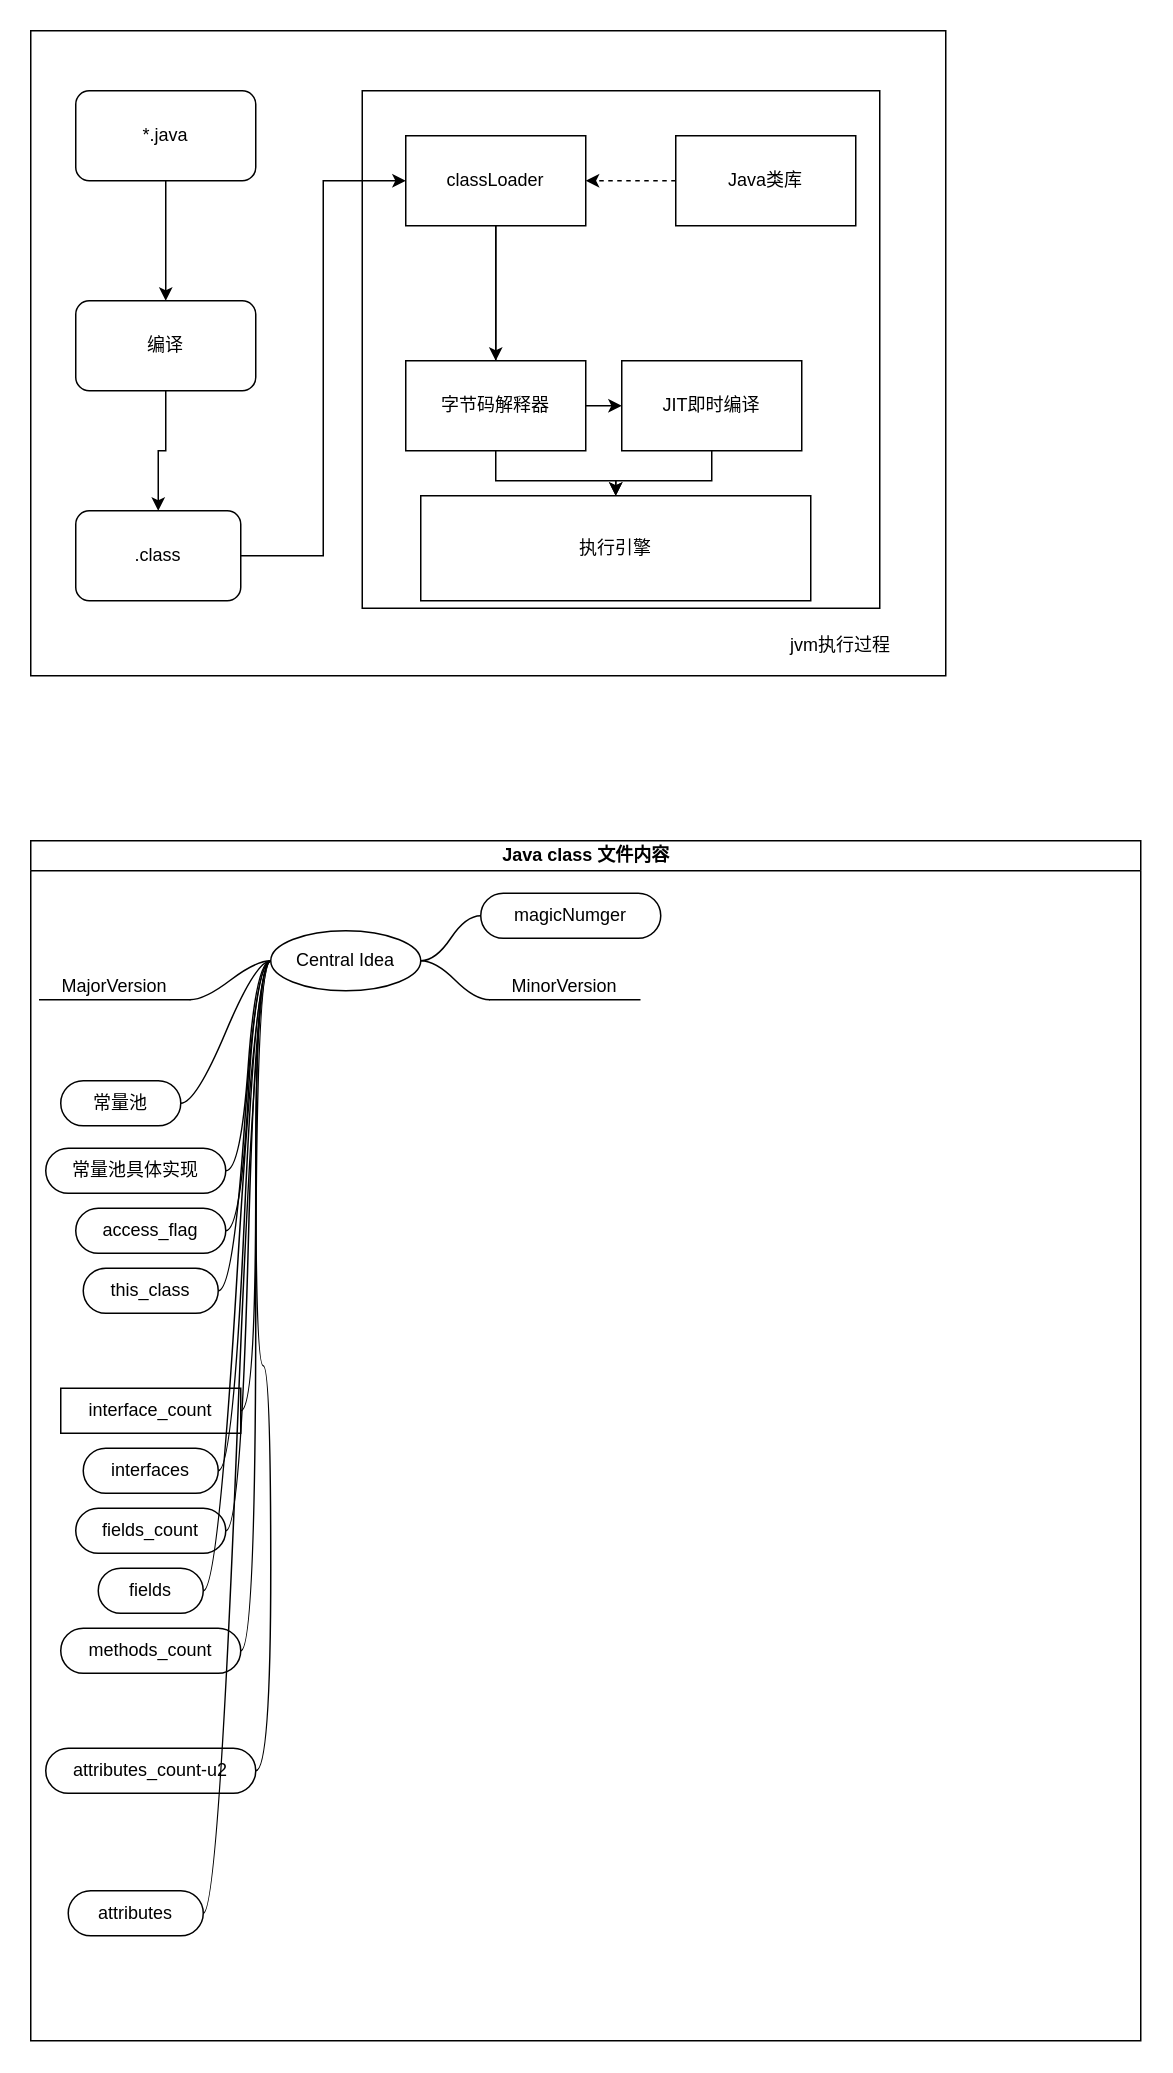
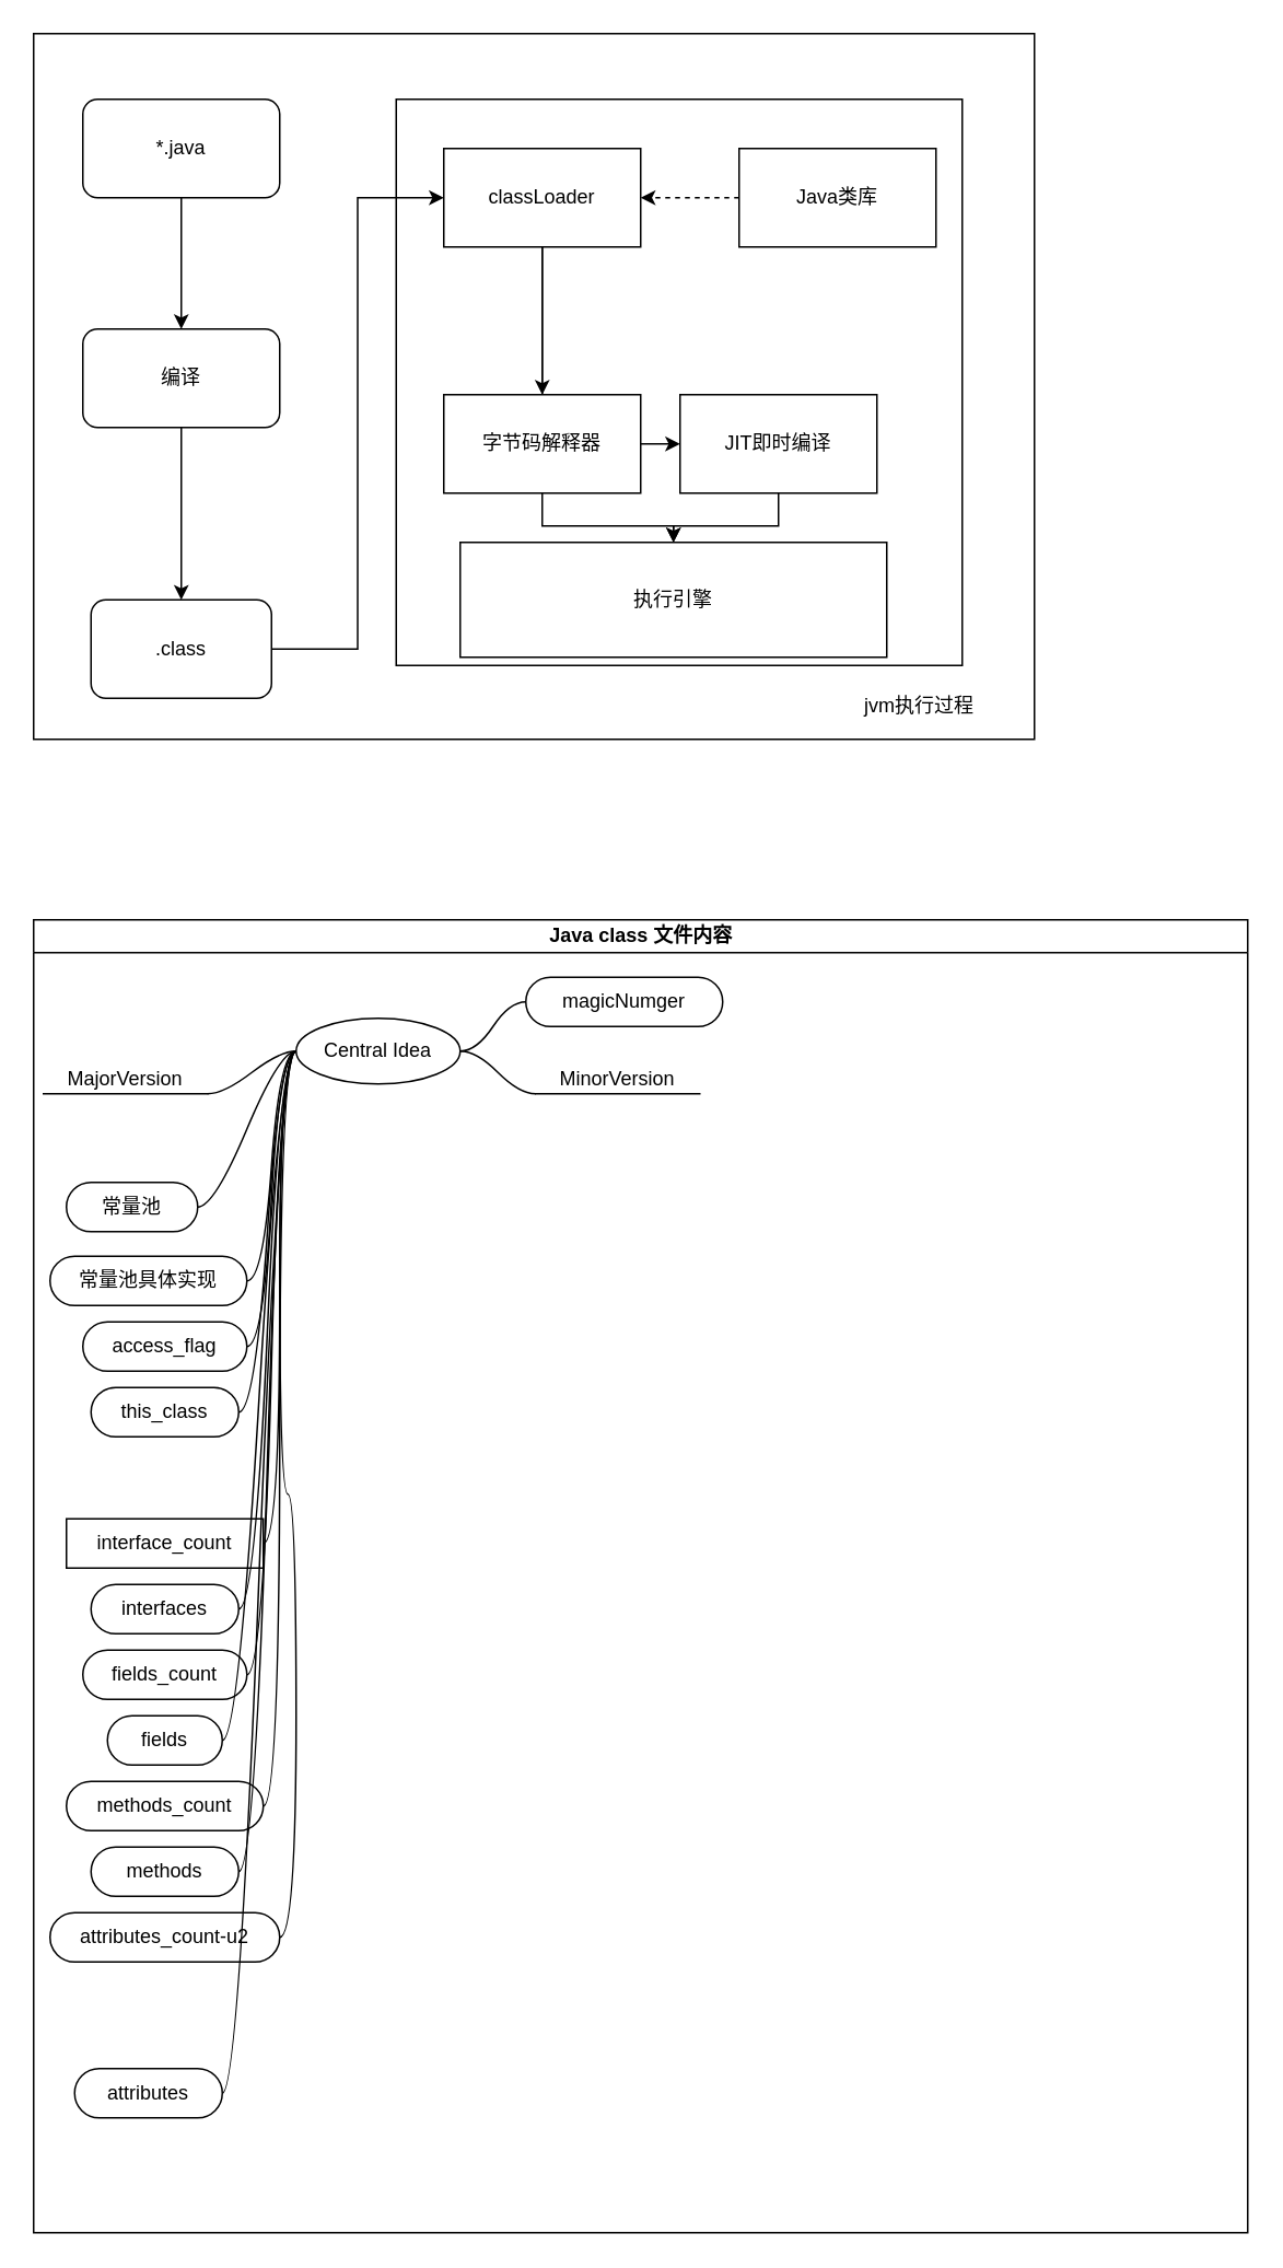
  <mxCell id="0" />
  <mxCell id="1" parent="0" />
  <mxCell id="2" value="" style="rounded=0;whiteSpace=wrap;html=1;" vertex="1" parent="1"><mxGeometry x="20" y="20" width="610" height="430" as="geometry" /></mxCell>
  <mxCell id="3" value="" style="whiteSpace=wrap;html=1;aspect=fixed;" vertex="1" parent="1"><mxGeometry x="241" y="60" width="345" height="345" as="geometry" /></mxCell>
  <mxCell id="4" value="" style="edgeStyle=orthogonalEdgeStyle;rounded=0;orthogonalLoop=1;jettySize=auto;html=1;" edge="1" parent="1" source="5" target="7"><mxGeometry relative="1" as="geometry" /></mxCell>
  <mxCell id="5" value="*.java" style="rounded=1;whiteSpace=wrap;html=1;" vertex="1" parent="1"><mxGeometry x="50" y="60" width="120" height="60" as="geometry" /></mxCell>
  <mxCell id="6" value="" style="edgeStyle=orthogonalEdgeStyle;rounded=0;orthogonalLoop=1;jettySize=auto;html=1;" edge="1" parent="1" source="7" target="9"><mxGeometry relative="1" as="geometry" /></mxCell>
  <mxCell id="7" value="编译" style="rounded=1;whiteSpace=wrap;html=1;" vertex="1" parent="1"><mxGeometry x="50" y="200" width="120" height="60" as="geometry" /></mxCell>
  <mxCell id="8" style="edgeStyle=orthogonalEdgeStyle;rounded=0;orthogonalLoop=1;jettySize=auto;html=1;entryX=0;entryY=0.5;entryDx=0;entryDy=0;" edge="1" parent="1" source="9" target="12"><mxGeometry relative="1" as="geometry" /></mxCell>
- <mxCell id="9" value=".class" style="rounded=1;whiteSpace=wrap;html=1;" vertex="1" parent="1"><mxGeometry x="50" y="340" width="110" height="60" as="geometry" /></mxCell>
+ <mxCell id="9" value=".class" style="rounded=1;whiteSpace=wrap;html=1;" vertex="1" parent="1"><mxGeometry x="55" y="365" width="110" height="60" as="geometry" /></mxCell>
  <mxCell id="10" value="" style="edgeStyle=orthogonalEdgeStyle;rounded=0;orthogonalLoop=1;jettySize=auto;html=1;" edge="1" parent="1" source="12" target="14"><mxGeometry relative="1" as="geometry" /></mxCell>
  <mxCell id="11" style="edgeStyle=orthogonalEdgeStyle;rounded=0;orthogonalLoop=1;jettySize=auto;html=1;" edge="1" parent="1" source="12" target="18"><mxGeometry relative="1" as="geometry"><Array as="points"><mxPoint x="330" y="270" /></Array></mxGeometry></mxCell>
  <mxCell id="12" value="classLoader" style="rounded=0;whiteSpace=wrap;html=1;" vertex="1" parent="1"><mxGeometry x="270" y="90" width="120" height="60" as="geometry" /></mxCell>
  <mxCell id="13" value="" style="edgeStyle=orthogonalEdgeStyle;rounded=0;orthogonalLoop=1;jettySize=auto;html=1;" edge="1" parent="1" source="14" target="19"><mxGeometry relative="1" as="geometry" /></mxCell>
  <mxCell id="14" value="字节码解释器" style="rounded=0;whiteSpace=wrap;html=1;" vertex="1" parent="1"><mxGeometry x="270" y="240" width="120" height="60" as="geometry" /></mxCell>
  <mxCell id="15" value="" style="edgeStyle=orthogonalEdgeStyle;rounded=0;orthogonalLoop=1;jettySize=auto;html=1;dashed=1;" edge="1" parent="1" source="16" target="12"><mxGeometry relative="1" as="geometry" /></mxCell>
  <mxCell id="16" value="Java类库" style="rounded=0;whiteSpace=wrap;html=1;" vertex="1" parent="1"><mxGeometry x="450" y="90" width="120" height="60" as="geometry" /></mxCell>
  <mxCell id="17" value="" style="edgeStyle=orthogonalEdgeStyle;rounded=0;orthogonalLoop=1;jettySize=auto;html=1;" edge="1" parent="1" source="18" target="19"><mxGeometry relative="1" as="geometry" /></mxCell>
  <mxCell id="18" value="JIT即时编译" style="rounded=0;whiteSpace=wrap;html=1;" vertex="1" parent="1"><mxGeometry x="414" y="240" width="120" height="60" as="geometry" /></mxCell>
  <mxCell id="19" value="执行引擎" style="rounded=0;whiteSpace=wrap;html=1;" vertex="1" parent="1"><mxGeometry x="280" y="330" width="260" height="70" as="geometry" /></mxCell>
  <mxCell id="20" value="jvm执行过程" style="text;html=1;strokeColor=none;fillColor=none;align=center;verticalAlign=middle;whiteSpace=wrap;rounded=0;" vertex="1" parent="1"><mxGeometry x="520" y="420" width="80" height="20" as="geometry" /></mxCell>
  <mxCell id="21" value="Java class 文件内容" style="swimlane;html=1;startSize=20;horizontal=1;containerType=tree;" vertex="1" parent="1"><mxGeometry x="20" y="560" width="740" height="800" as="geometry" /></mxCell>
  <mxCell id="22" value="" style="edgeStyle=entityRelationEdgeStyle;startArrow=none;endArrow=none;segment=10;curved=1;" edge="1" parent="21" source="26" target="27"><mxGeometry relative="1" as="geometry" /></mxCell>
  <mxCell id="23" value="" style="edgeStyle=entityRelationEdgeStyle;startArrow=none;endArrow=none;segment=10;curved=1;" edge="1" parent="21" source="26" target="28"><mxGeometry relative="1" as="geometry" /></mxCell>
  <mxCell id="24" value="" style="edgeStyle=entityRelationEdgeStyle;startArrow=none;endArrow=none;segment=10;curved=1;" edge="1" parent="21" source="26" target="29"><mxGeometry relative="1" as="geometry" /></mxCell>
  <mxCell id="25" value="" style="edgeStyle=entityRelationEdgeStyle;startArrow=none;endArrow=none;segment=10;curved=1;" edge="1" parent="21" source="26" target="30"><mxGeometry relative="1" as="geometry" /></mxCell>
  <mxCell id="26" value="Central Idea" style="ellipse;whiteSpace=wrap;html=1;align=center;treeFolding=1;treeMoving=1;newEdgeStyle={&quot;edgeStyle&quot;:&quot;entityRelationEdgeStyle&quot;,&quot;startArrow&quot;:&quot;none&quot;,&quot;endArrow&quot;:&quot;none&quot;,&quot;segment&quot;:10,&quot;curved&quot;:1};" vertex="1" parent="21"><mxGeometry x="160" y="60" width="100" height="40" as="geometry" /></mxCell>
  <mxCell id="27" value="magicNumger" style="whiteSpace=wrap;html=1;rounded=1;arcSize=50;align=center;verticalAlign=middle;strokeWidth=1;autosize=1;spacing=4;treeFolding=1;treeMoving=1;newEdgeStyle={&quot;edgeStyle&quot;:&quot;entityRelationEdgeStyle&quot;,&quot;startArrow&quot;:&quot;none&quot;,&quot;endArrow&quot;:&quot;none&quot;,&quot;segment&quot;:10,&quot;curved&quot;:1};" vertex="1" parent="21"><mxGeometry x="300" y="35" width="120" height="30" as="geometry" /></mxCell>
  <mxCell id="28" value="MinorVersion" style="whiteSpace=wrap;html=1;shape=partialRectangle;top=0;left=0;bottom=1;right=0;points=[[0,1],[1,1]];fillColor=none;align=center;verticalAlign=bottom;routingCenterY=0.5;snapToPoint=1;autosize=1;treeFolding=1;treeMoving=1;newEdgeStyle={&quot;edgeStyle&quot;:&quot;entityRelationEdgeStyle&quot;,&quot;startArrow&quot;:&quot;none&quot;,&quot;endArrow&quot;:&quot;none&quot;,&quot;segment&quot;:10,&quot;curved&quot;:1};" vertex="1" parent="21"><mxGeometry x="306" y="86" width="100" height="20" as="geometry" /></mxCell>
  <mxCell id="29" value="常量池" style="whiteSpace=wrap;html=1;rounded=1;arcSize=50;align=center;verticalAlign=middle;strokeWidth=1;autosize=1;spacing=4;treeFolding=1;treeMoving=1;newEdgeStyle={&quot;edgeStyle&quot;:&quot;entityRelationEdgeStyle&quot;,&quot;startArrow&quot;:&quot;none&quot;,&quot;endArrow&quot;:&quot;none&quot;,&quot;segment&quot;:10,&quot;curved&quot;:1};" vertex="1" parent="21"><mxGeometry x="20" y="160" width="80" height="30" as="geometry" /></mxCell>
  <mxCell id="30" value="MajorVersion" style="whiteSpace=wrap;html=1;shape=partialRectangle;top=0;left=0;bottom=1;right=0;points=[[0,1],[1,1]];fillColor=none;align=center;verticalAlign=bottom;routingCenterY=0.5;snapToPoint=1;autosize=1;treeFolding=1;treeMoving=1;newEdgeStyle={&quot;edgeStyle&quot;:&quot;entityRelationEdgeStyle&quot;,&quot;startArrow&quot;:&quot;none&quot;,&quot;endArrow&quot;:&quot;none&quot;,&quot;segment&quot;:10,&quot;curved&quot;:1};" vertex="1" parent="21"><mxGeometry x="6" y="86" width="100" height="20" as="geometry" /></mxCell>
  <mxCell id="31" value="" style="edgeStyle=entityRelationEdgeStyle;startArrow=none;endArrow=none;segment=10;curved=1;" edge="1" target="32" source="26" parent="21"><mxGeometry relative="1" as="geometry"><mxPoint x="190" y="1080" as="sourcePoint" /></mxGeometry></mxCell>
  <mxCell id="32" value="常量池具体实现" style="whiteSpace=wrap;html=1;rounded=1;arcSize=50;align=center;verticalAlign=middle;strokeWidth=1;autosize=1;spacing=4;treeFolding=1;treeMoving=1;newEdgeStyle={&quot;edgeStyle&quot;:&quot;entityRelationEdgeStyle&quot;,&quot;startArrow&quot;:&quot;none&quot;,&quot;endArrow&quot;:&quot;none&quot;,&quot;segment&quot;:10,&quot;curved&quot;:1};" vertex="1" parent="21"><mxGeometry x="10" y="205" width="120" height="30" as="geometry" /></mxCell>
  <mxCell id="33" value="" style="edgeStyle=entityRelationEdgeStyle;startArrow=none;endArrow=none;segment=10;curved=1;" edge="1" target="34" source="26" parent="21"><mxGeometry relative="1" as="geometry"><mxPoint x="190" y="1080" as="sourcePoint" /></mxGeometry></mxCell>
  <mxCell id="34" value="access_flag" style="whiteSpace=wrap;html=1;rounded=1;arcSize=50;align=center;verticalAlign=middle;strokeWidth=1;autosize=1;spacing=4;treeFolding=1;treeMoving=1;newEdgeStyle={&quot;edgeStyle&quot;:&quot;entityRelationEdgeStyle&quot;,&quot;startArrow&quot;:&quot;none&quot;,&quot;endArrow&quot;:&quot;none&quot;,&quot;segment&quot;:10,&quot;curved&quot;:1};" vertex="1" parent="21"><mxGeometry x="30" y="245" width="100" height="30" as="geometry" /></mxCell>
  <mxCell id="35" value="" style="edgeStyle=entityRelationEdgeStyle;startArrow=none;endArrow=none;segment=10;curved=1;" edge="1" target="36" source="26" parent="21"><mxGeometry relative="1" as="geometry"><mxPoint x="190" y="1080" as="sourcePoint" /></mxGeometry></mxCell>
  <mxCell id="36" value="this_class" style="whiteSpace=wrap;html=1;rounded=1;arcSize=50;align=center;verticalAlign=middle;strokeWidth=1;autosize=1;spacing=4;treeFolding=1;treeMoving=1;newEdgeStyle={&quot;edgeStyle&quot;:&quot;entityRelationEdgeStyle&quot;,&quot;startArrow&quot;:&quot;none&quot;,&quot;endArrow&quot;:&quot;none&quot;,&quot;segment&quot;:10,&quot;curved&quot;:1};" vertex="1" parent="21"><mxGeometry x="35" y="285" width="90" height="30" as="geometry" /></mxCell>
  <mxCell id="37" value="" style="edgeStyle=entityRelationEdgeStyle;startArrow=none;endArrow=none;segment=10;curved=1;" edge="1" target="38" source="26" parent="21"><mxGeometry relative="1" as="geometry"><mxPoint x="190" y="1080" as="sourcePoint" /></mxGeometry></mxCell>
  <mxCell id="38" value="interface_count&lt;br&gt;" style="whiteSpace=wrap;html=1;arcSize=50;align=center;verticalAlign=middle;strokeWidth=1;autosize=1;spacing=4;treeFolding=1;treeMoving=1;newEdgeStyle={&quot;edgeStyle&quot;:&quot;entityRelationEdgeStyle&quot;,&quot;startArrow&quot;:&quot;none&quot;,&quot;endArrow&quot;:&quot;none&quot;,&quot;segment&quot;:10,&quot;curved&quot;:1};rounded=0;" vertex="1" parent="21"><mxGeometry x="20" y="365" width="120" height="30" as="geometry" /></mxCell>
  <mxCell id="39" value="" style="edgeStyle=entityRelationEdgeStyle;startArrow=none;endArrow=none;segment=10;curved=1;" edge="1" target="40" source="26" parent="21"><mxGeometry relative="1" as="geometry"><mxPoint x="190" y="1080" as="sourcePoint" /></mxGeometry></mxCell>
  <mxCell id="40" value="interfaces" style="whiteSpace=wrap;html=1;rounded=1;arcSize=50;align=center;verticalAlign=middle;strokeWidth=1;autosize=1;spacing=4;treeFolding=1;treeMoving=1;newEdgeStyle={&quot;edgeStyle&quot;:&quot;entityRelationEdgeStyle&quot;,&quot;startArrow&quot;:&quot;none&quot;,&quot;endArrow&quot;:&quot;none&quot;,&quot;segment&quot;:10,&quot;curved&quot;:1};" vertex="1" parent="21"><mxGeometry x="35" y="405" width="90" height="30" as="geometry" /></mxCell>
  <mxCell id="41" value="" style="edgeStyle=entityRelationEdgeStyle;startArrow=none;endArrow=none;segment=10;curved=1;" edge="1" target="42" source="26" parent="21"><mxGeometry relative="1" as="geometry"><mxPoint x="190" y="1080" as="sourcePoint" /></mxGeometry></mxCell>
  <mxCell id="42" value="fields_count" style="whiteSpace=wrap;html=1;rounded=1;arcSize=50;align=center;verticalAlign=middle;strokeWidth=1;autosize=1;spacing=4;treeFolding=1;treeMoving=1;newEdgeStyle={&quot;edgeStyle&quot;:&quot;entityRelationEdgeStyle&quot;,&quot;startArrow&quot;:&quot;none&quot;,&quot;endArrow&quot;:&quot;none&quot;,&quot;segment&quot;:10,&quot;curved&quot;:1};" vertex="1" parent="21"><mxGeometry x="30" y="445" width="100" height="30" as="geometry" /></mxCell>
  <mxCell id="43" value="" style="edgeStyle=entityRelationEdgeStyle;startArrow=none;endArrow=none;segment=10;curved=1;" edge="1" target="44" source="26" parent="21"><mxGeometry relative="1" as="geometry"><mxPoint x="190" y="1080" as="sourcePoint" /></mxGeometry></mxCell>
  <mxCell id="44" value="fields" style="whiteSpace=wrap;html=1;rounded=1;arcSize=50;align=center;verticalAlign=middle;strokeWidth=1;autosize=1;spacing=4;treeFolding=1;treeMoving=1;newEdgeStyle={&quot;edgeStyle&quot;:&quot;entityRelationEdgeStyle&quot;,&quot;startArrow&quot;:&quot;none&quot;,&quot;endArrow&quot;:&quot;none&quot;,&quot;segment&quot;:10,&quot;curved&quot;:1};" vertex="1" parent="21"><mxGeometry x="45" y="485" width="70" height="30" as="geometry" /></mxCell>
  <mxCell id="45" value="" style="edgeStyle=entityRelationEdgeStyle;startArrow=none;endArrow=none;segment=10;curved=1;" edge="1" target="46" source="26" parent="21"><mxGeometry relative="1" as="geometry"><mxPoint x="190" y="1080" as="sourcePoint" /></mxGeometry></mxCell>
  <mxCell id="46" value="methods_count" style="whiteSpace=wrap;html=1;rounded=1;arcSize=50;align=center;verticalAlign=middle;strokeWidth=1;autosize=1;spacing=4;treeFolding=1;treeMoving=1;newEdgeStyle={&quot;edgeStyle&quot;:&quot;entityRelationEdgeStyle&quot;,&quot;startArrow&quot;:&quot;none&quot;,&quot;endArrow&quot;:&quot;none&quot;,&quot;segment&quot;:10,&quot;curved&quot;:1};" vertex="1" parent="21"><mxGeometry x="20" y="525" width="120" height="30" as="geometry" /></mxCell>
+ <mxCell id="47" value="" style="edgeStyle=entityRelationEdgeStyle;startArrow=none;endArrow=none;segment=10;curved=1;" edge="1" target="48" source="26" parent="21"><mxGeometry relative="1" as="geometry"><mxPoint x="190" y="1080" as="sourcePoint" /></mxGeometry></mxCell>
+ <mxCell id="48" value="methods" style="whiteSpace=wrap;html=1;rounded=1;arcSize=50;align=center;verticalAlign=middle;strokeWidth=1;autosize=1;spacing=4;treeFolding=1;treeMoving=1;newEdgeStyle={&quot;edgeStyle&quot;:&quot;entityRelationEdgeStyle&quot;,&quot;startArrow&quot;:&quot;none&quot;,&quot;endArrow&quot;:&quot;none&quot;,&quot;segment&quot;:10,&quot;curved&quot;:1};" vertex="1" parent="21"><mxGeometry x="35" y="565" width="90" height="30" as="geometry" /></mxCell>
  <mxCell id="49" value="" style="edgeStyle=entityRelationEdgeStyle;startArrow=none;endArrow=none;segment=10;curved=1;" edge="1" target="50" source="26" parent="21"><mxGeometry relative="1" as="geometry"><mxPoint x="180" y="1080" as="sourcePoint" /></mxGeometry></mxCell>
  <mxCell id="50" value="attributes_count-u2" style="whiteSpace=wrap;html=1;rounded=1;arcSize=50;align=center;verticalAlign=middle;strokeWidth=1;autosize=1;spacing=4;treeFolding=1;treeMoving=1;newEdgeStyle={&quot;edgeStyle&quot;:&quot;entityRelationEdgeStyle&quot;,&quot;startArrow&quot;:&quot;none&quot;,&quot;endArrow&quot;:&quot;none&quot;,&quot;segment&quot;:10,&quot;curved&quot;:1};" vertex="1" parent="21"><mxGeometry x="10" y="605" width="140" height="30" as="geometry" /></mxCell>
  <mxCell id="51" value="" style="edgeStyle=entityRelationEdgeStyle;startArrow=none;endArrow=none;segment=10;curved=1;" edge="1" target="52" source="26" parent="21"><mxGeometry relative="1" as="geometry"><mxPoint x="180" y="1080" as="sourcePoint" /></mxGeometry></mxCell>
  <mxCell id="52" value="attributes&lt;br&gt;" style="whiteSpace=wrap;html=1;rounded=1;arcSize=50;align=center;verticalAlign=middle;strokeWidth=1;autosize=1;spacing=4;treeFolding=1;treeMoving=1;newEdgeStyle={&quot;edgeStyle&quot;:&quot;entityRelationEdgeStyle&quot;,&quot;startArrow&quot;:&quot;none&quot;,&quot;endArrow&quot;:&quot;none&quot;,&quot;segment&quot;:10,&quot;curved&quot;:1};" vertex="1" parent="21"><mxGeometry x="25" y="700" width="90" height="30" as="geometry" /></mxCell>
